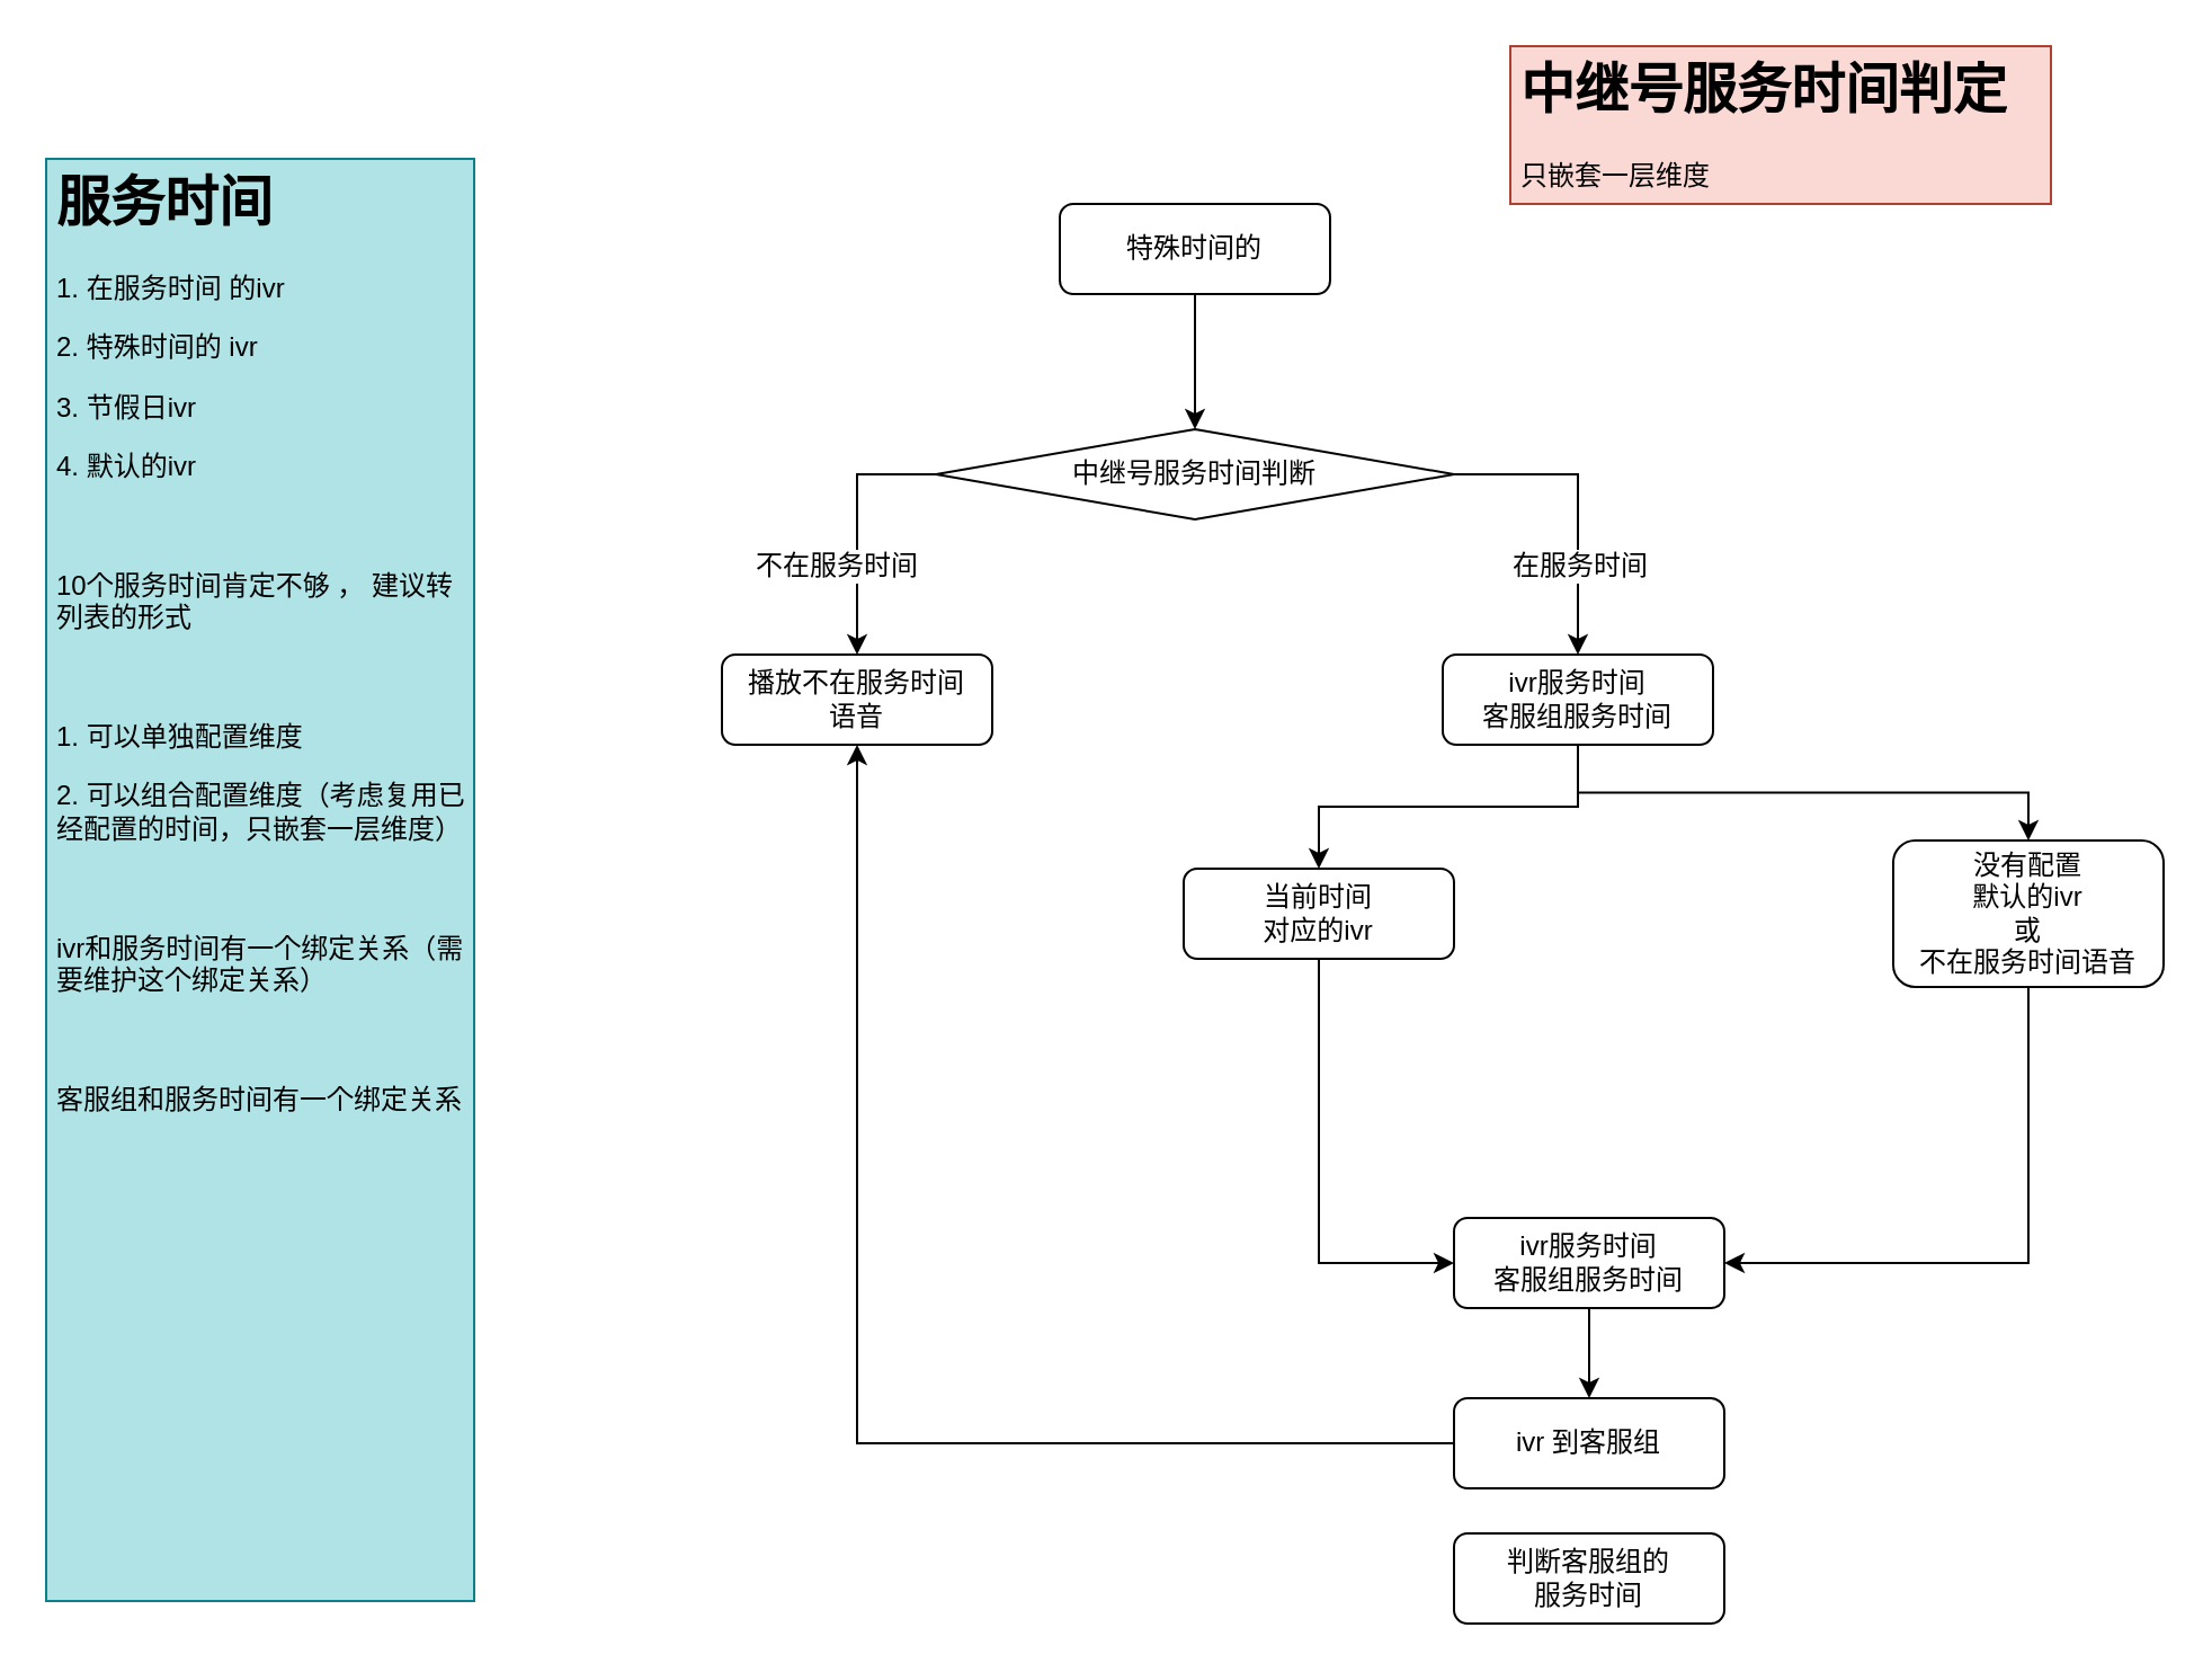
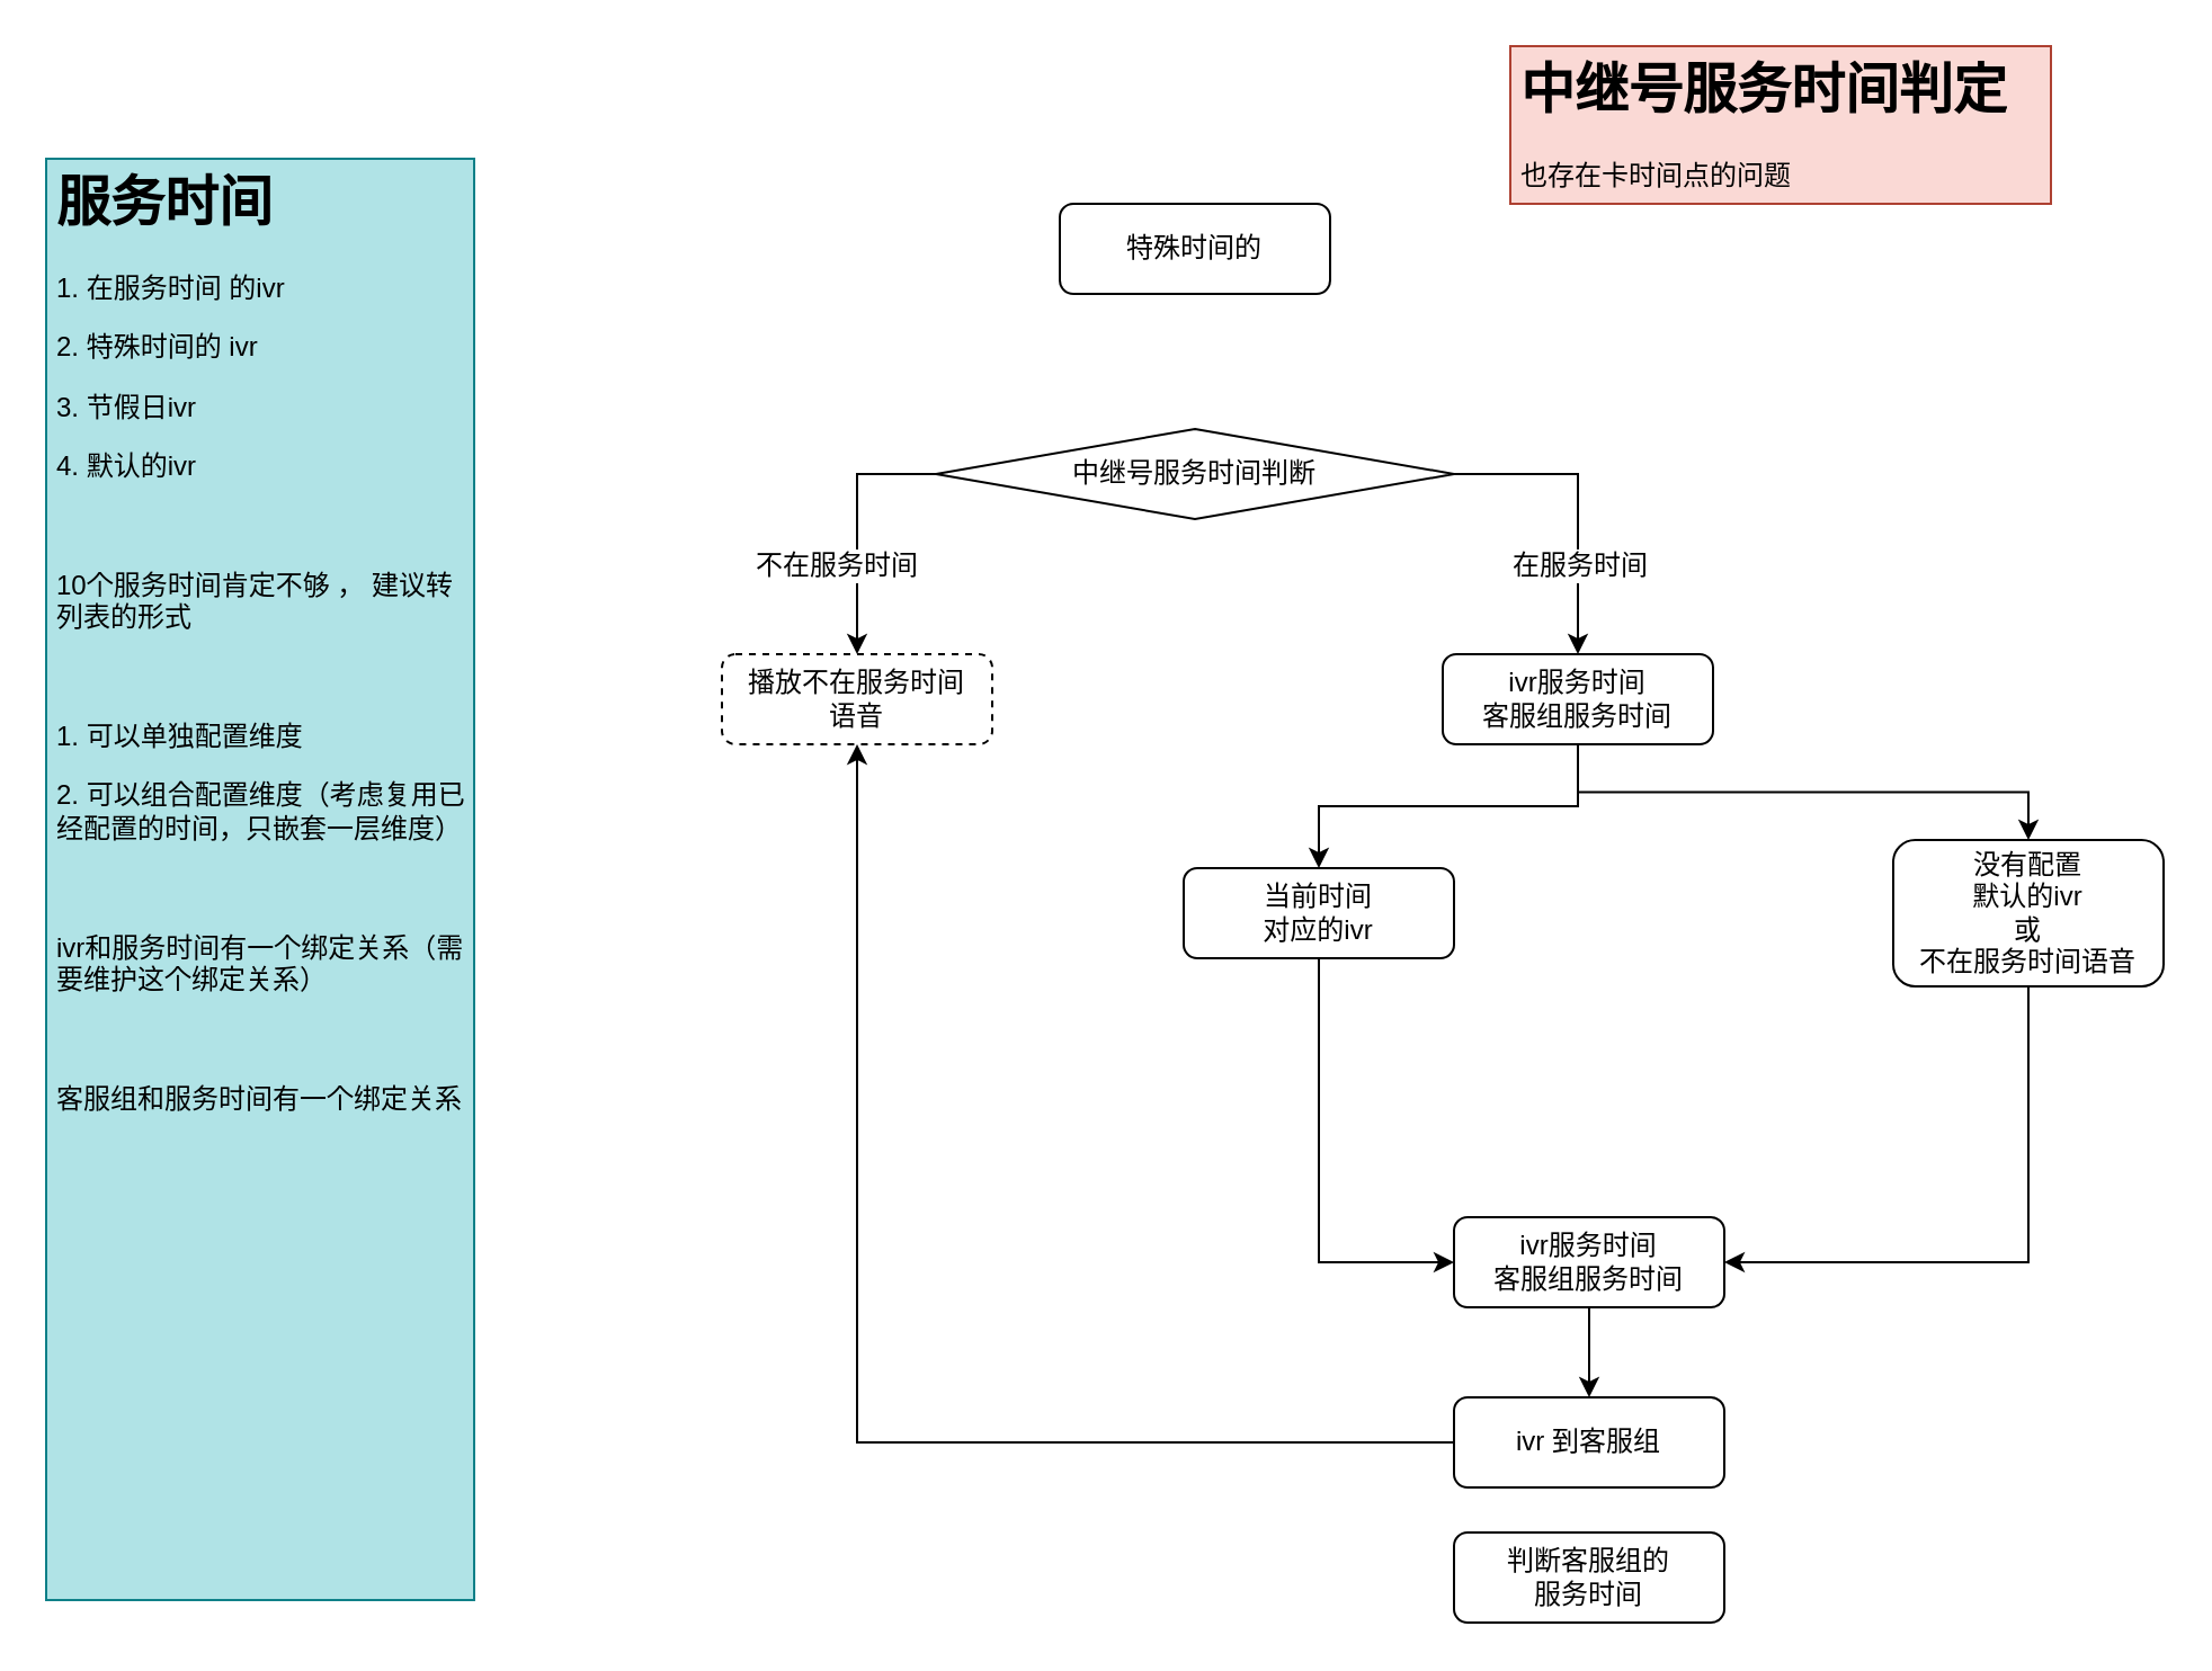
  <mxCell id="0" />
  <mxCell id="1" parent="0" />
- <mxCell id="2" style="edgeStyle=orthogonalEdgeStyle;rounded=0;orthogonalLoop=1;jettySize=auto;html=1;entryX=0.5;entryY=0;entryDx=0;entryDy=0;" edge="1" parent="1" source="3" target="8"><mxGeometry relative="1" as="geometry" /></mxCell>
  <mxCell id="3" value="特殊时间的" style="rounded=1;whiteSpace=wrap;html=1;fontSize=12;glass=0;strokeWidth=1;shadow=0;" parent="1" vertex="1"><mxGeometry x="470" y="90" width="120" height="40" as="geometry" /></mxCell>
  <mxCell id="4" style="edgeStyle=orthogonalEdgeStyle;rounded=0;orthogonalLoop=1;jettySize=auto;html=1;exitX=0;exitY=0.5;exitDx=0;exitDy=0;" edge="1" parent="1" source="8" target="9"><mxGeometry relative="1" as="geometry" /></mxCell>
  <mxCell id="5" value="不在服务时间" style="text;html=1;align=center;verticalAlign=middle;resizable=0;points=[];labelBackgroundColor=#ffffff;" vertex="1" connectable="0" parent="4"><mxGeometry x="-0.423" y="-2" relative="1" as="geometry"><mxPoint x="-12" y="42" as="offset" /></mxGeometry></mxCell>
  <mxCell id="6" style="edgeStyle=orthogonalEdgeStyle;rounded=0;orthogonalLoop=1;jettySize=auto;html=1;entryX=0.5;entryY=0;entryDx=0;entryDy=0;exitX=1;exitY=0.5;exitDx=0;exitDy=0;" edge="1" parent="1" source="8" target="12"><mxGeometry relative="1" as="geometry"><mxPoint x="670" y="210" as="sourcePoint" /></mxGeometry></mxCell>
  <mxCell id="7" value="在服务时间" style="text;html=1;align=center;verticalAlign=middle;resizable=0;points=[];labelBackgroundColor=#ffffff;" vertex="1" connectable="0" parent="6"><mxGeometry x="-0.412" y="2" relative="1" as="geometry"><mxPoint x="15" y="42" as="offset" /></mxGeometry></mxCell>
  <mxCell id="8" value="中继号服务时间判断" style="rhombus;whiteSpace=wrap;html=1;" vertex="1" parent="1"><mxGeometry x="415" y="190" width="230" height="40" as="geometry" /></mxCell>
- <mxCell id="9" value="播放不在服务时间&lt;br&gt;语音" style="rounded=1;whiteSpace=wrap;html=1;fontSize=12;glass=0;strokeWidth=1;shadow=0;" vertex="1" parent="1"><mxGeometry x="320" y="290" width="120" height="40" as="geometry" /></mxCell>
+ <mxCell id="9" value="播放不在服务时间&lt;br&gt;语音" style="rounded=1;whiteSpace=wrap;html=1;fontSize=12;glass=0;strokeWidth=1;shadow=0;dashed=1;" vertex="1" parent="1"><mxGeometry x="320" y="290" width="120" height="40" as="geometry" /></mxCell>
  <mxCell id="10" style="edgeStyle=orthogonalEdgeStyle;rounded=0;orthogonalLoop=1;jettySize=auto;html=1;entryX=0.5;entryY=0;entryDx=0;entryDy=0;" edge="1" parent="1" source="12" target="14"><mxGeometry relative="1" as="geometry" /></mxCell>
  <mxCell id="11" style="edgeStyle=orthogonalEdgeStyle;rounded=0;orthogonalLoop=1;jettySize=auto;html=1;exitX=0.5;exitY=1;exitDx=0;exitDy=0;" edge="1" parent="1" source="12" target="16"><mxGeometry relative="1" as="geometry" /></mxCell>
  <mxCell id="12" value="ivr服务时间&lt;br&gt;客服组服务时间" style="rounded=1;whiteSpace=wrap;html=1;fontSize=12;glass=0;strokeWidth=1;shadow=0;" vertex="1" parent="1"><mxGeometry x="640" y="290" width="120" height="40" as="geometry" /></mxCell>
  <mxCell id="13" style="edgeStyle=orthogonalEdgeStyle;rounded=0;orthogonalLoop=1;jettySize=auto;html=1;entryX=0;entryY=0.5;entryDx=0;entryDy=0;" edge="1" parent="1" source="14" target="19"><mxGeometry relative="1" as="geometry" /></mxCell>
  <mxCell id="14" value="当前时间&lt;br&gt;对应的ivr" style="rounded=1;whiteSpace=wrap;html=1;fontSize=12;glass=0;strokeWidth=1;shadow=0;" vertex="1" parent="1"><mxGeometry x="525" y="385" width="120" height="40" as="geometry" /></mxCell>
  <mxCell id="15" style="edgeStyle=orthogonalEdgeStyle;rounded=0;orthogonalLoop=1;jettySize=auto;html=1;entryX=1;entryY=0.5;entryDx=0;entryDy=0;exitX=0.5;exitY=1;exitDx=0;exitDy=0;" edge="1" parent="1" source="16" target="19"><mxGeometry relative="1" as="geometry" /></mxCell>
  <mxCell id="16" value="没有配置&lt;br&gt;默认的ivr&lt;br&gt;或&lt;br&gt;不在服务时间语音" style="rounded=1;whiteSpace=wrap;html=1;fontSize=12;glass=0;strokeWidth=1;shadow=0;" vertex="1" parent="1"><mxGeometry x="840" y="372.5" width="120" height="65" as="geometry" /></mxCell>
  <mxCell id="17" value="&lt;h1&gt;服务时间&lt;/h1&gt;&lt;p&gt;1. 在服务时间 的ivr&lt;/p&gt;&lt;p&gt;2. 特殊时间的 ivr&lt;/p&gt;&lt;p&gt;3. 节假日ivr&lt;/p&gt;&lt;p&gt;4. 默认的ivr&lt;/p&gt;&lt;p&gt;&lt;br&gt;&lt;/p&gt;&lt;p&gt;10个服务时间肯定不够 ， 建议转列表的形式&lt;/p&gt;&lt;p&gt;&lt;br&gt;&lt;/p&gt;&lt;p&gt;1. 可以单独配置维度&lt;/p&gt;&lt;p&gt;2. 可以组合配置维度（考虑复用已经配置的时间，只嵌套一层维度）&lt;/p&gt;&lt;p&gt;&lt;br&gt;&lt;/p&gt;&lt;p&gt;ivr和服务时间有一个绑定关系（需要维护这个绑定关系）&lt;/p&gt;&lt;p&gt;&lt;br&gt;&lt;/p&gt;&lt;p&gt;客服组和服务时间有一个绑定关系&lt;/p&gt;" style="text;html=1;strokeColor=#0e8088;fillColor=#b0e3e6;spacing=5;spacingTop=-20;whiteSpace=wrap;overflow=hidden;rounded=0;align=left;" vertex="1" parent="1"><mxGeometry x="20" y="70" width="190" height="640" as="geometry" /></mxCell>
  <mxCell id="18" style="edgeStyle=orthogonalEdgeStyle;rounded=0;orthogonalLoop=1;jettySize=auto;html=1;entryX=0.5;entryY=0;entryDx=0;entryDy=0;" edge="1" parent="1" source="19" target="22"><mxGeometry relative="1" as="geometry" /></mxCell>
  <mxCell id="19" value="ivr服务时间&lt;br&gt;客服组服务时间" style="rounded=1;whiteSpace=wrap;html=1;fontSize=12;glass=0;strokeWidth=1;shadow=0;" vertex="1" parent="1"><mxGeometry x="645" y="540" width="120" height="40" as="geometry" /></mxCell>
- <mxCell id="20" value="&lt;h1&gt;中继号服务时间判定&lt;/h1&gt;&lt;p&gt;只嵌套一层维度&lt;/p&gt;" style="text;html=1;strokeColor=#ae4132;fillColor=#fad9d5;spacing=5;spacingTop=-20;whiteSpace=wrap;overflow=hidden;rounded=0;align=left;" vertex="1" parent="1"><mxGeometry x="670" y="20" width="240" height="70" as="geometry" /></mxCell>
+ <mxCell id="20" value="&lt;h1&gt;中继号服务时间判定&lt;/h1&gt;&lt;p&gt;也存在卡时间点的问题&lt;/p&gt;" style="text;html=1;strokeColor=#ae4132;fillColor=#fad9d5;spacing=5;spacingTop=-20;whiteSpace=wrap;overflow=hidden;rounded=0;align=left;" vertex="1" parent="1"><mxGeometry x="670" y="20" width="240" height="70" as="geometry" /></mxCell>
  <mxCell id="21" value="" style="edgeStyle=orthogonalEdgeStyle;rounded=0;orthogonalLoop=1;jettySize=auto;html=1;" edge="1" parent="1" source="22" target="9"><mxGeometry relative="1" as="geometry"><mxPoint x="705" y="740" as="targetPoint" /></mxGeometry></mxCell>
  <mxCell id="22" value="ivr 到客服组" style="rounded=1;whiteSpace=wrap;html=1;fontSize=12;glass=0;strokeWidth=1;shadow=0;" vertex="1" parent="1"><mxGeometry x="645" y="620" width="120" height="40" as="geometry" /></mxCell>
  <mxCell id="23" value="判断客服组的&lt;br&gt;服务时间" style="rounded=1;whiteSpace=wrap;html=1;fontSize=12;glass=0;strokeWidth=1;shadow=0;" vertex="1" parent="1"><mxGeometry x="645" y="680" width="120" height="40" as="geometry" /></mxCell>
